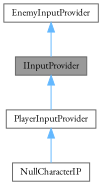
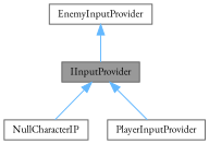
  digraph {
    fontname="EB Garamond"
    node [color=gray40 fillcolor=white fontname="EB Garamond" fontsize=10 shape=box style=filled]
    edge [color=steelblue1 dir=back fontname="EB Garamond" fontsize=10 labelfontname=Helvetica labelfontsize=10 style=solid]
    n1 [fillcolor=grey60 fontcolor=black height=0.2 label=IInputProvider width=0.4]
    n2 [height=0.2 label=NullCharacterIP width=0.4]
    n3 [height=0.2 label=PlayerInputProvider width=0.4]
    n4 [height=0.2 label=EnemyInputProvider width=0.4]
-   n3 -> n2
+   n1 -> n2
    n1 -> n3
    n4 -> n1
  }
